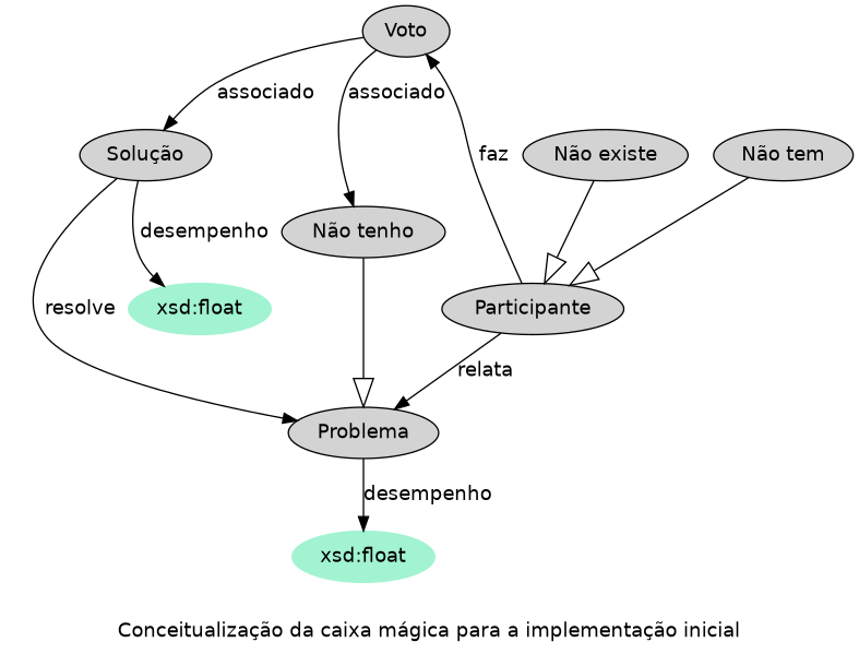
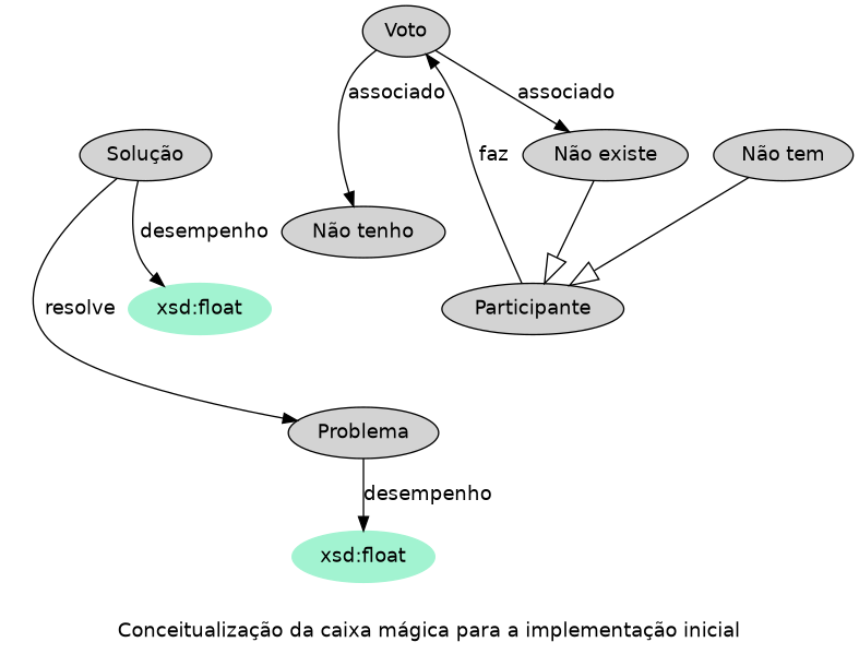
  digraph {
    fontname="DejaVu Sans"
    label="Conceitualização da caixa mágica para a implementação inicial"
    node [fontname="DejaVu Sans" style=filled]
    edge [fontname="DejaVu Sans"]
    n1 [color="#A2F3D1" label="xsd:float"]
    Problema
    "Solução"
    n4 [color="#A2F3D1" label="xsd:float"]
    Participante
    Voto
    "Não tenho"
    "Não tem"
    "Não existe"
    Problema -> n1 [label=desempenho]
    "Solução" -> Problema [label=resolve]
    "Solução" -> n4 [label=desempenho]
-   Participante -> Problema [label=relata]
    Participante -> Voto [label=faz]
-   Voto -> "Solução" [label=associado]
+   Voto -> "Não existe" [label=associado]
    Voto -> "Não tenho" [label=associado]
-   "Não tenho" -> Problema [arrowhead=empty arrowsize=2]
    "Não tem" -> Participante [arrowhead=empty arrowsize=2]
    "Não existe" -> Participante [arrowhead=empty arrowsize=2]
  }
